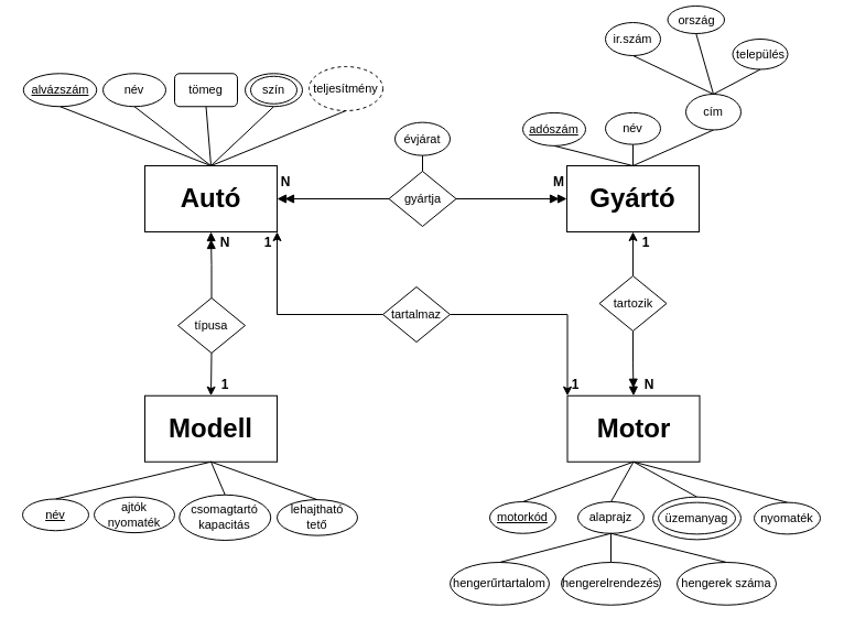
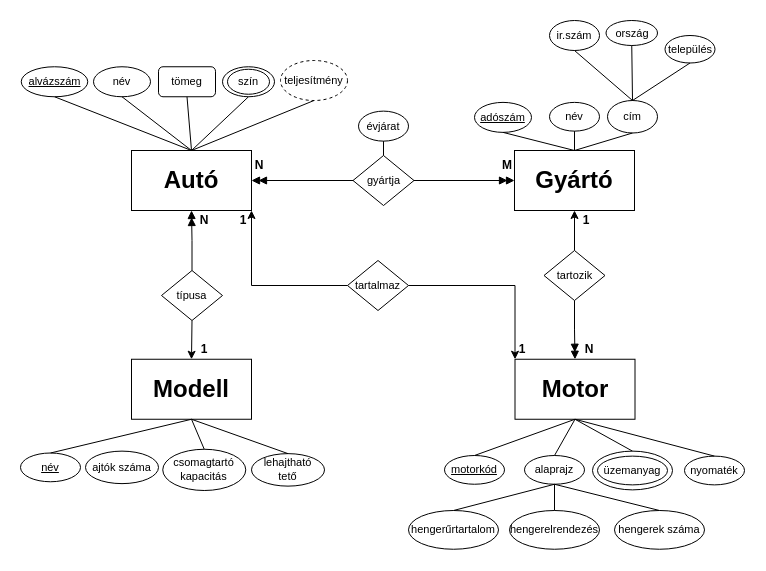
  <mxCell id="0" />
  <mxCell id="1" parent="0" />
  <mxCell id="2" value="&lt;b&gt;&lt;font style=&quot;font-size: 24px;&quot;&gt;Autó&lt;/font&gt;&lt;/b&gt;" style="rounded=0;whiteSpace=wrap;html=1;fillColor=none;" parent="1" vertex="1"><mxGeometry x="131" y="150" width="120" height="60" as="geometry" /></mxCell>
  <mxCell id="3" value="&lt;b&gt;&lt;font style=&quot;font-size: 24px;&quot;&gt;Gyártó&lt;/font&gt;&lt;/b&gt;" style="rounded=0;whiteSpace=wrap;html=1;fillColor=none;" parent="1" vertex="1"><mxGeometry x="514" y="150" width="120" height="60" as="geometry" /></mxCell>
  <mxCell id="4" value="&lt;b&gt;&lt;font style=&quot;font-size: 24px;&quot;&gt;Modell&lt;/font&gt;&lt;/b&gt;" style="rounded=0;whiteSpace=wrap;html=1;fillColor=none;" parent="1" vertex="1"><mxGeometry x="131" y="358.75" width="120" height="60" as="geometry" /></mxCell>
  <mxCell id="5" value="&lt;b&gt;&lt;font style=&quot;font-size: 24px;&quot;&gt;Motor&lt;/font&gt;&lt;/b&gt;" style="rounded=0;whiteSpace=wrap;html=1;fillColor=none;" parent="1" vertex="1"><mxGeometry x="514.5" y="358.75" width="120" height="60" as="geometry" /></mxCell>
  <mxCell id="6" style="edgeStyle=orthogonalEdgeStyle;rounded=0;orthogonalLoop=1;jettySize=auto;html=1;exitX=0.5;exitY=1;exitDx=0;exitDy=0;entryX=0.5;entryY=0;entryDx=0;entryDy=0;fontSize=11;" parent="1" source="11" target="4" edge="1"><mxGeometry relative="1" as="geometry"><mxPoint x="357" y="290" as="sourcePoint" /></mxGeometry></mxCell>
  <mxCell id="7" style="edgeStyle=orthogonalEdgeStyle;rounded=0;orthogonalLoop=1;jettySize=auto;html=1;exitX=0.5;exitY=0;exitDx=0;exitDy=0;entryX=0.5;entryY=1;entryDx=0;entryDy=0;fontSize=11;endArrow=doubleBlock;endFill=1;" parent="1" source="11" target="2" edge="1"><mxGeometry relative="1" as="geometry"><mxPoint x="357" y="240" as="sourcePoint" /></mxGeometry></mxCell>
  <mxCell id="8" style="edgeStyle=orthogonalEdgeStyle;rounded=0;orthogonalLoop=1;jettySize=auto;html=1;exitX=1;exitY=0.5;exitDx=0;exitDy=0;entryX=0;entryY=0;entryDx=0;entryDy=0;fontSize=11;endArrow=classic;endFill=1;" parent="1" source="10" target="5" edge="1"><mxGeometry relative="1" as="geometry" /></mxCell>
  <mxCell id="9" style="edgeStyle=orthogonalEdgeStyle;rounded=0;orthogonalLoop=1;jettySize=auto;html=1;exitX=0;exitY=0.5;exitDx=0;exitDy=0;entryX=1;entryY=1;entryDx=0;entryDy=0;fontSize=11;endArrow=classic;endFill=1;" parent="1" source="10" target="2" edge="1"><mxGeometry relative="1" as="geometry" /></mxCell>
  <mxCell id="10" value="tartalmaz" style="rhombus;whiteSpace=wrap;html=1;fontSize=11;fillColor=none;" parent="1" vertex="1"><mxGeometry x="347" y="260" width="61" height="50" as="geometry" /></mxCell>
  <mxCell id="11" value="típusa" style="rhombus;whiteSpace=wrap;html=1;fontSize=11;fillColor=none;" parent="1" vertex="1"><mxGeometry x="161" y="270" width="61" height="50" as="geometry" /></mxCell>
  <mxCell id="12" style="edgeStyle=orthogonalEdgeStyle;rounded=0;orthogonalLoop=1;jettySize=auto;html=1;exitX=0.5;exitY=1;exitDx=0;exitDy=0;entryX=0.5;entryY=0;entryDx=0;entryDy=0;fontSize=11;endArrow=doubleBlock;endFill=1;" parent="1" source="14" target="5" edge="1"><mxGeometry relative="1" as="geometry" /></mxCell>
  <mxCell id="13" style="edgeStyle=orthogonalEdgeStyle;rounded=0;orthogonalLoop=1;jettySize=auto;html=1;exitX=0.5;exitY=0;exitDx=0;exitDy=0;entryX=0.5;entryY=1;entryDx=0;entryDy=0;fontSize=11;endArrow=classic;endFill=1;" parent="1" source="14" target="3" edge="1"><mxGeometry relative="1" as="geometry" /></mxCell>
  <mxCell id="14" value="tartozik" style="rhombus;whiteSpace=wrap;html=1;fontSize=11;fillColor=none;" parent="1" vertex="1"><mxGeometry x="543.5" y="250" width="61" height="50" as="geometry" /></mxCell>
  <mxCell id="15" style="rounded=0;orthogonalLoop=1;jettySize=auto;html=1;exitX=0;exitY=0.5;exitDx=0;exitDy=0;entryX=1;entryY=0.5;entryDx=0;entryDy=0;fontSize=11;endArrow=doubleBlock;endFill=1;" parent="1" source="17" target="2" edge="1"><mxGeometry relative="1" as="geometry"><mxPoint x="370" y="166.88" as="sourcePoint" /></mxGeometry></mxCell>
  <mxCell id="16" style="edgeStyle=orthogonalEdgeStyle;rounded=0;orthogonalLoop=1;jettySize=auto;html=1;exitX=1;exitY=0.5;exitDx=0;exitDy=0;entryX=0;entryY=0.5;entryDx=0;entryDy=0;fontSize=11;endArrow=doubleBlock;endFill=1;" parent="1" source="17" target="3" edge="1"><mxGeometry relative="1" as="geometry" /></mxCell>
  <mxCell id="17" value="gyártja" style="rhombus;whiteSpace=wrap;html=1;fontSize=11;fillColor=none;" parent="1" vertex="1"><mxGeometry x="352.5" y="155" width="61" height="50" as="geometry" /></mxCell>
  <mxCell id="18" style="edgeStyle=none;rounded=0;orthogonalLoop=1;jettySize=auto;html=1;exitX=0.5;exitY=1;exitDx=0;exitDy=0;entryX=0.5;entryY=0;entryDx=0;entryDy=0;fontSize=11;endArrow=none;endFill=0;" parent="1" source="19" target="2" edge="1"><mxGeometry relative="1" as="geometry" /></mxCell>
  <mxCell id="19" value="&lt;u&gt;alvázszám&lt;/u&gt;" style="ellipse;whiteSpace=wrap;html=1;fontSize=11;fillColor=none;" parent="1" vertex="1"><mxGeometry x="20.75" y="66.26" width="66.5" height="30" as="geometry" /></mxCell>
  <mxCell id="20" style="edgeStyle=none;rounded=0;orthogonalLoop=1;jettySize=auto;html=1;exitX=0.5;exitY=1;exitDx=0;exitDy=0;fontSize=11;endArrow=none;endFill=0;entryX=0.5;entryY=0;entryDx=0;entryDy=0;" parent="1" source="21" target="2" edge="1"><mxGeometry relative="1" as="geometry"><mxPoint x="191" y="116.88" as="targetPoint" /></mxGeometry></mxCell>
  <mxCell id="21" value="szín" style="ellipse;whiteSpace=wrap;html=1;fontSize=11;fillColor=none;" parent="1" vertex="1"><mxGeometry x="222" y="66.26" width="52" height="30" as="geometry" /></mxCell>
  <mxCell id="22" value="" style="ellipse;whiteSpace=wrap;html=1;fontSize=11;fillColor=none;" parent="1" vertex="1"><mxGeometry x="227" y="68.76" width="42" height="25" as="geometry" /></mxCell>
  <mxCell id="23" style="edgeStyle=none;rounded=0;orthogonalLoop=1;jettySize=auto;html=1;exitX=0.5;exitY=1;exitDx=0;exitDy=0;fontSize=11;endArrow=none;endFill=0;entryX=0.5;entryY=0;entryDx=0;entryDy=0;" parent="1" source="24" target="2" edge="1"><mxGeometry relative="1" as="geometry"><mxPoint x="191" y="116.88" as="targetPoint" /></mxGeometry></mxCell>
  <mxCell id="24" value="teljesítmény" style="ellipse;whiteSpace=wrap;html=1;fontSize=11;fillColor=none;dashed=1;" parent="1" vertex="1"><mxGeometry x="280" y="60.01" width="67" height="40" as="geometry" /></mxCell>
  <mxCell id="25" style="edgeStyle=none;rounded=0;orthogonalLoop=1;jettySize=auto;html=1;exitX=0.5;exitY=1;exitDx=0;exitDy=0;fontSize=11;endArrow=none;endFill=0;entryX=0.5;entryY=0;entryDx=0;entryDy=0;" parent="1" source="26" target="2" edge="1"><mxGeometry relative="1" as="geometry"><mxPoint x="191" y="116.88" as="targetPoint" /><mxPoint x="236.907" y="62.518" as="sourcePoint" /></mxGeometry></mxCell>
  <mxCell id="26" value="tömeg" style="whiteSpace=wrap;html=1;fontSize=11;fillColor=none;rounded=1;" parent="1" vertex="1"><mxGeometry x="158" y="66.26" width="57" height="30" as="geometry" /></mxCell>
  <mxCell id="27" style="edgeStyle=none;rounded=0;orthogonalLoop=1;jettySize=auto;html=1;exitX=0.5;exitY=1;exitDx=0;exitDy=0;entryX=0.5;entryY=0;entryDx=0;entryDy=0;fontSize=11;endArrow=none;endFill=0;" parent="1" source="28" target="17" edge="1"><mxGeometry relative="1" as="geometry" /></mxCell>
  <mxCell id="28" value="évjárat" style="ellipse;whiteSpace=wrap;html=1;fontSize=11;fillColor=none;" parent="1" vertex="1"><mxGeometry x="358" y="110.63" width="50" height="30" as="geometry" /></mxCell>
  <mxCell id="29" style="edgeStyle=none;rounded=0;orthogonalLoop=1;jettySize=auto;html=1;exitX=0.5;exitY=1;exitDx=0;exitDy=0;entryX=0.5;entryY=0;entryDx=0;entryDy=0;fontSize=11;endArrow=none;endFill=0;" parent="1" source="30" target="3" edge="1"><mxGeometry relative="1" as="geometry" /></mxCell>
  <mxCell id="30" value="&lt;u&gt;adószám&lt;/u&gt;" style="ellipse;whiteSpace=wrap;html=1;fontSize=11;fillColor=none;" parent="1" vertex="1"><mxGeometry x="474" y="101.88" width="57" height="30" as="geometry" /></mxCell>
  <mxCell id="31" style="edgeStyle=none;rounded=0;orthogonalLoop=1;jettySize=auto;html=1;exitX=0.5;exitY=1;exitDx=0;exitDy=0;entryX=0.5;entryY=0;entryDx=0;entryDy=0;fontSize=11;endArrow=none;endFill=0;" parent="1" source="32" target="3" edge="1"><mxGeometry relative="1" as="geometry" /></mxCell>
  <mxCell id="32" value="név" style="ellipse;whiteSpace=wrap;html=1;fontSize=11;fillColor=none;" parent="1" vertex="1"><mxGeometry x="549" y="101.88" width="50" height="28.75" as="geometry" /></mxCell>
  <mxCell id="33" style="edgeStyle=none;rounded=0;orthogonalLoop=1;jettySize=auto;html=1;exitX=0.5;exitY=1;exitDx=0;exitDy=0;entryX=0.5;entryY=0;entryDx=0;entryDy=0;fontSize=11;endArrow=none;endFill=0;" parent="1" source="34" target="3" edge="1"><mxGeometry relative="1" as="geometry" /></mxCell>
- <mxCell id="34" value="cím" style="ellipse;whiteSpace=wrap;html=1;fontSize=11;fillColor=none;" parent="1" vertex="1"><mxGeometry x="622" y="85.01" width="50" height="32.5" as="geometry" /></mxCell>
+ <mxCell id="34" value="cím" style="ellipse;whiteSpace=wrap;html=1;fontSize=11;fillColor=none;" parent="1" vertex="1"><mxGeometry x="607" y="100.01" width="50" height="32.5" as="geometry" /></mxCell>
  <mxCell id="35" style="edgeStyle=none;rounded=0;orthogonalLoop=1;jettySize=auto;html=1;exitX=0.5;exitY=1;exitDx=0;exitDy=0;entryX=0.5;entryY=0;entryDx=0;entryDy=0;fontSize=11;endArrow=none;endFill=0;" parent="1" source="36" target="34" edge="1"><mxGeometry relative="1" as="geometry" /></mxCell>
  <mxCell id="36" value="ir.szám" style="ellipse;whiteSpace=wrap;html=1;fontSize=11;fillColor=none;" parent="1" vertex="1"><mxGeometry x="549" y="20" width="50" height="30" as="geometry" /></mxCell>
  <mxCell id="37" style="edgeStyle=none;rounded=0;orthogonalLoop=1;jettySize=auto;html=1;exitX=0.5;exitY=1;exitDx=0;exitDy=0;entryX=0.5;entryY=0;entryDx=0;entryDy=0;fontSize=11;endArrow=none;endFill=0;" parent="1" source="38" target="34" edge="1"><mxGeometry relative="1" as="geometry" /></mxCell>
- <mxCell id="38" value="ország" style="ellipse;whiteSpace=wrap;html=1;fontSize=11;fillColor=none;" parent="1" vertex="1"><mxGeometry x="605.5" y="5" width="51.5" height="25" as="geometry" /></mxCell>
+ <mxCell id="38" value="ország" style="ellipse;whiteSpace=wrap;html=1;fontSize=11;fillColor=none;" parent="1" vertex="1"><mxGeometry x="605.5" y="20" width="51.5" height="25" as="geometry" /></mxCell>
  <mxCell id="39" style="edgeStyle=none;rounded=0;orthogonalLoop=1;jettySize=auto;html=1;exitX=0.5;exitY=1;exitDx=0;exitDy=0;entryX=0.5;entryY=0;entryDx=0;entryDy=0;fontSize=11;endArrow=none;endFill=0;" parent="1" source="40" target="34" edge="1"><mxGeometry relative="1" as="geometry" /></mxCell>
  <mxCell id="40" value="település" style="ellipse;whiteSpace=wrap;html=1;fontSize=11;fillColor=none;" parent="1" vertex="1"><mxGeometry x="664.5" y="35" width="50" height="27.5" as="geometry" /></mxCell>
  <mxCell id="41" style="edgeStyle=none;rounded=0;orthogonalLoop=1;jettySize=auto;html=1;exitX=0;exitY=1;exitDx=0;exitDy=0;fontSize=11;endArrow=none;endFill=0;" parent="1" source="38" target="38" edge="1"><mxGeometry relative="1" as="geometry" /></mxCell>
  <mxCell id="42" style="edgeStyle=none;rounded=0;orthogonalLoop=1;jettySize=auto;html=1;exitX=0.5;exitY=0;exitDx=0;exitDy=0;entryX=0.5;entryY=1;entryDx=0;entryDy=0;fontSize=11;endArrow=none;endFill=0;" parent="1" source="43" target="5" edge="1"><mxGeometry relative="1" as="geometry"><mxPoint x="587" y="520" as="targetPoint" /></mxGeometry></mxCell>
  <mxCell id="43" value="nyomaték" style="ellipse;whiteSpace=wrap;html=1;fontSize=11;fillColor=none;" parent="1" vertex="1"><mxGeometry x="684" y="455.63" width="60" height="28.75" as="geometry" /></mxCell>
  <mxCell id="44" style="edgeStyle=none;rounded=0;orthogonalLoop=1;jettySize=auto;html=1;exitX=0.5;exitY=0;exitDx=0;exitDy=0;entryX=0.5;entryY=1;entryDx=0;entryDy=0;fontSize=11;endArrow=none;endFill=0;" parent="1" source="45" target="5" edge="1"><mxGeometry relative="1" as="geometry"><mxPoint x="587" y="520" as="targetPoint" /></mxGeometry></mxCell>
  <mxCell id="45" value="alaprajz" style="ellipse;whiteSpace=wrap;html=1;fontSize=11;fillColor=none;" parent="1" vertex="1"><mxGeometry x="524" y="455" width="60" height="28.75" as="geometry" /></mxCell>
  <mxCell id="46" style="edgeStyle=none;rounded=0;orthogonalLoop=1;jettySize=auto;html=1;exitX=0.5;exitY=0;exitDx=0;exitDy=0;fontSize=11;endArrow=none;endFill=0;entryX=0.5;entryY=1;entryDx=0;entryDy=0;" parent="1" source="47" target="5" edge="1"><mxGeometry relative="1" as="geometry"><mxPoint x="584" y="520" as="targetPoint" /></mxGeometry></mxCell>
  <mxCell id="47" value="&lt;u&gt;motorkód&lt;/u&gt;" style="ellipse;whiteSpace=wrap;html=1;fontSize=11;fillColor=none;" parent="1" vertex="1"><mxGeometry x="444" y="455" width="60" height="28.75" as="geometry" /></mxCell>
  <mxCell id="48" style="edgeStyle=none;rounded=0;orthogonalLoop=1;jettySize=auto;html=1;exitX=0.5;exitY=0;exitDx=0;exitDy=0;entryX=0.5;entryY=1;entryDx=0;entryDy=0;fontSize=11;endArrow=none;endFill=0;" parent="1" source="49" target="5" edge="1"><mxGeometry relative="1" as="geometry"><mxPoint x="587" y="520" as="targetPoint" /></mxGeometry></mxCell>
  <mxCell id="49" value="üzemanyag" style="ellipse;whiteSpace=wrap;html=1;fontSize=11;fillColor=none;" parent="1" vertex="1"><mxGeometry x="592" y="450.63" width="80" height="38.75" as="geometry" /></mxCell>
  <mxCell id="50" value="" style="ellipse;whiteSpace=wrap;html=1;fontSize=11;fillColor=none;" parent="1" vertex="1"><mxGeometry x="597" y="455.63" width="70" height="28.75" as="geometry" /></mxCell>
  <mxCell id="51" style="edgeStyle=none;rounded=0;orthogonalLoop=1;jettySize=auto;html=1;exitX=0.5;exitY=0;exitDx=0;exitDy=0;entryX=0.5;entryY=1;entryDx=0;entryDy=0;fontSize=11;endArrow=none;endFill=0;" parent="1" source="52" target="45" edge="1"><mxGeometry relative="1" as="geometry" /></mxCell>
  <mxCell id="52" value="hengerűrtartalom" style="ellipse;whiteSpace=wrap;html=1;fontSize=11;fillColor=none;" parent="1" vertex="1"><mxGeometry x="408" y="510" width="90" height="38.75" as="geometry" /></mxCell>
  <mxCell id="53" style="edgeStyle=none;rounded=0;orthogonalLoop=1;jettySize=auto;html=1;exitX=0.5;exitY=0;exitDx=0;exitDy=0;entryX=0.5;entryY=1;entryDx=0;entryDy=0;fontSize=11;endArrow=none;endFill=0;" parent="1" source="54" target="45" edge="1"><mxGeometry relative="1" as="geometry" /></mxCell>
  <mxCell id="54" value="hengerek száma" style="ellipse;whiteSpace=wrap;html=1;fontSize=11;fillColor=none;" parent="1" vertex="1"><mxGeometry x="614" y="510" width="90" height="38.75" as="geometry" /></mxCell>
  <mxCell id="55" style="edgeStyle=none;rounded=0;orthogonalLoop=1;jettySize=auto;html=1;exitX=0.5;exitY=0;exitDx=0;exitDy=0;entryX=0.5;entryY=1;entryDx=0;entryDy=0;fontSize=11;endArrow=none;endFill=0;" parent="1" source="56" target="45" edge="1"><mxGeometry relative="1" as="geometry" /></mxCell>
  <mxCell id="56" value="hengerelrendezés" style="ellipse;whiteSpace=wrap;html=1;fontSize=11;fillColor=none;" parent="1" vertex="1"><mxGeometry x="509" y="510" width="90" height="38.75" as="geometry" /></mxCell>
  <mxCell id="57" style="edgeStyle=none;rounded=0;orthogonalLoop=1;jettySize=auto;html=1;exitX=0.5;exitY=0;exitDx=0;exitDy=0;entryX=0.5;entryY=1;entryDx=0;entryDy=0;fontSize=11;endArrow=none;endFill=0;" parent="1" source="58" target="4" edge="1"><mxGeometry relative="1" as="geometry" /></mxCell>
  <mxCell id="58" value="&lt;u&gt;név&lt;/u&gt;" style="ellipse;whiteSpace=wrap;html=1;fontSize=11;fillColor=none;" parent="1" vertex="1"><mxGeometry x="20" y="452.5" width="60" height="28.75" as="geometry" /></mxCell>
- <mxCell id="59" value="ajtók nyomaték" style="ellipse;whiteSpace=wrap;html=1;fontSize=11;fillColor=none;" parent="1" vertex="1"><mxGeometry x="85" y="450.63" width="73" height="32.5" as="geometry" /></mxCell>
+ <mxCell id="59" value="ajtók száma" style="ellipse;whiteSpace=wrap;html=1;fontSize=11;fillColor=none;" parent="1" vertex="1"><mxGeometry x="85" y="450.63" width="73" height="32.5" as="geometry" /></mxCell>
  <mxCell id="60" style="edgeStyle=none;rounded=0;orthogonalLoop=1;jettySize=auto;html=1;exitX=0.5;exitY=0;exitDx=0;exitDy=0;entryX=0.5;entryY=1;entryDx=0;entryDy=0;fontSize=11;endArrow=none;endFill=0;" parent="1" source="61" target="4" edge="1"><mxGeometry relative="1" as="geometry" /></mxCell>
  <mxCell id="61" value="csomagtartó kapacitás" style="ellipse;whiteSpace=wrap;html=1;fontSize=11;fillColor=none;" parent="1" vertex="1"><mxGeometry x="162.25" y="448.75" width="83" height="41.25" as="geometry" /></mxCell>
  <mxCell id="62" style="edgeStyle=none;rounded=0;orthogonalLoop=1;jettySize=auto;html=1;exitX=0.5;exitY=0;exitDx=0;exitDy=0;entryX=0.5;entryY=1;entryDx=0;entryDy=0;fontSize=11;endArrow=none;endFill=0;" parent="1" source="63" target="4" edge="1"><mxGeometry relative="1" as="geometry" /></mxCell>
  <mxCell id="63" value="lehajtható&lt;br&gt;tető" style="ellipse;whiteSpace=wrap;html=1;fontSize=11;fillColor=none;" parent="1" vertex="1"><mxGeometry x="251" y="453.13" width="73" height="32.5" as="geometry" /></mxCell>
  <mxCell id="64" value="&lt;b&gt;1&lt;/b&gt;" style="rounded=0;whiteSpace=wrap;html=1;strokeColor=none;fillColor=none;" parent="1" vertex="1"><mxGeometry x="195.75" y="338.75" width="16" height="20" as="geometry" /></mxCell>
  <mxCell id="65" value="&lt;b&gt;1&lt;/b&gt;" style="rounded=0;whiteSpace=wrap;html=1;strokeColor=none;fillColor=none;" parent="1" vertex="1"><mxGeometry x="235" y="210" width="16" height="20" as="geometry" /></mxCell>
  <mxCell id="66" value="&lt;b&gt;1&lt;/b&gt;" style="rounded=0;whiteSpace=wrap;html=1;strokeColor=none;fillColor=none;" parent="1" vertex="1"><mxGeometry x="514" y="338.75" width="16" height="20" as="geometry" /></mxCell>
  <mxCell id="67" value="&lt;b&gt;1&lt;/b&gt;" style="rounded=0;whiteSpace=wrap;html=1;strokeColor=none;fillColor=none;" parent="1" vertex="1"><mxGeometry x="577.5" y="210" width="16" height="20" as="geometry" /></mxCell>
  <mxCell id="68" value="&lt;b&gt;N&lt;/b&gt;" style="rounded=0;whiteSpace=wrap;html=1;strokeColor=none;fillColor=none;" parent="1" vertex="1"><mxGeometry x="195.75" y="210" width="16" height="20" as="geometry" /></mxCell>
  <mxCell id="69" value="&lt;b&gt;N&lt;/b&gt;" style="rounded=0;whiteSpace=wrap;html=1;strokeColor=none;fillColor=none;" parent="1" vertex="1"><mxGeometry x="251" y="155" width="16" height="20" as="geometry" /></mxCell>
  <mxCell id="70" value="&lt;b&gt;N&lt;/b&gt;" style="rounded=0;whiteSpace=wrap;html=1;strokeColor=none;fillColor=none;" parent="1" vertex="1"><mxGeometry x="581" y="338.75" width="16" height="20" as="geometry" /></mxCell>
  <mxCell id="71" value="&lt;b&gt;M&lt;/b&gt;" style="rounded=0;whiteSpace=wrap;html=1;strokeColor=none;fillColor=none;" parent="1" vertex="1"><mxGeometry x="498.5" y="155" width="16" height="20" as="geometry" /></mxCell>
  <mxCell id="72" style="rounded=0;orthogonalLoop=1;jettySize=auto;html=1;exitX=0.5;exitY=1;exitDx=0;exitDy=0;entryX=0.5;entryY=0;entryDx=0;entryDy=0;endArrow=none;endFill=0;" parent="1" source="73" target="2" edge="1"><mxGeometry relative="1" as="geometry" /></mxCell>
  <mxCell id="73" value="név" style="ellipse;whiteSpace=wrap;html=1;fontSize=11;fillColor=none;" parent="1" vertex="1"><mxGeometry x="93" y="66.26" width="57" height="30" as="geometry" /></mxCell>
